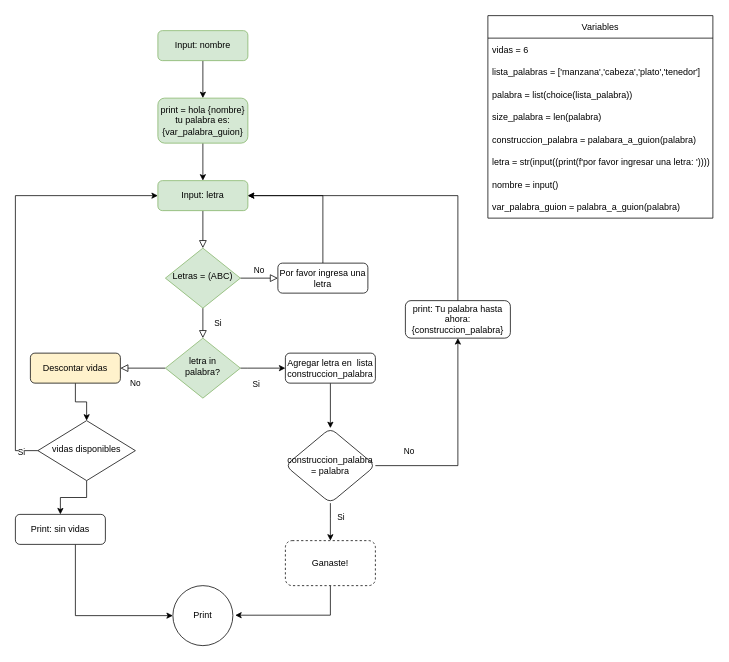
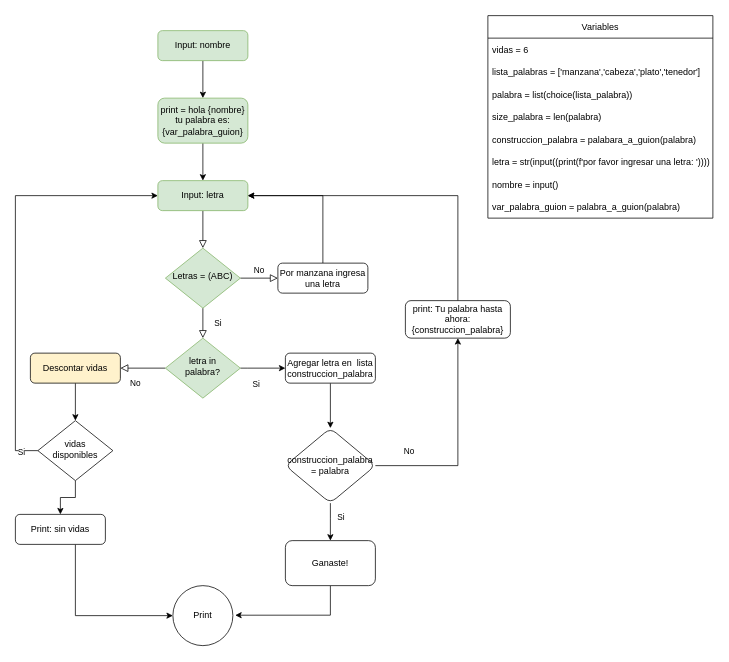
  <mxCell id="0" />
  <mxCell id="1" parent="0" />
  <mxCell id="2" value="" style="rounded=0;html=1;jettySize=auto;orthogonalLoop=1;fontSize=11;endArrow=block;endFill=0;endSize=8;strokeWidth=1;shadow=0;labelBackgroundColor=none;edgeStyle=orthogonalEdgeStyle;" parent="1" source="3" target="6" edge="1"><mxGeometry relative="1" as="geometry" /></mxCell>
  <mxCell id="3" value="Input: letra" style="rounded=1;whiteSpace=wrap;html=1;fontSize=12;glass=0;strokeWidth=1;shadow=0;fillColor=#d5e8d4;strokeColor=#82b366;" parent="1" vertex="1"><mxGeometry x="210" y="240" width="120" height="40" as="geometry" /></mxCell>
  <mxCell id="4" value="Si" style="rounded=0;html=1;jettySize=auto;orthogonalLoop=1;fontSize=11;endArrow=block;endFill=0;endSize=8;strokeWidth=1;shadow=0;labelBackgroundColor=none;edgeStyle=orthogonalEdgeStyle;" parent="1" source="6" target="12" edge="1"><mxGeometry y="20" relative="1" as="geometry"><mxPoint as="offset" /></mxGeometry></mxCell>
  <mxCell id="5" value="No" style="edgeStyle=orthogonalEdgeStyle;rounded=0;html=1;jettySize=auto;orthogonalLoop=1;fontSize=11;endArrow=block;endFill=0;endSize=8;strokeWidth=1;shadow=0;labelBackgroundColor=none;" parent="1" source="6" target="8" edge="1"><mxGeometry y="10" relative="1" as="geometry"><mxPoint as="offset" /></mxGeometry></mxCell>
  <mxCell id="6" value="Letras = (ABC)" style="rhombus;whiteSpace=wrap;html=1;shadow=0;fontFamily=Helvetica;fontSize=12;align=center;strokeWidth=1;spacing=6;spacingTop=-4;fillColor=#d5e8d4;strokeColor=#82b366;" parent="1" vertex="1"><mxGeometry x="220" y="330" width="100" height="80" as="geometry" /></mxCell>
  <mxCell id="7" style="edgeStyle=orthogonalEdgeStyle;rounded=0;orthogonalLoop=1;jettySize=auto;html=1;entryX=1;entryY=0.5;entryDx=0;entryDy=0;" edge="1" parent="1" source="8" target="3"><mxGeometry relative="1" as="geometry"><Array as="points"><mxPoint x="430" y="260" /></Array></mxGeometry></mxCell>
- <mxCell id="8" value="Por favor ingresa una letra" style="rounded=1;whiteSpace=wrap;html=1;fontSize=12;glass=0;strokeWidth=1;shadow=0;" parent="1" vertex="1"><mxGeometry x="370" y="350" width="120" height="40" as="geometry" /></mxCell>
+ <mxCell id="8" value="Por manzana ingresa una letra" style="rounded=1;whiteSpace=wrap;html=1;fontSize=12;glass=0;strokeWidth=1;shadow=0;" parent="1" vertex="1"><mxGeometry x="370" y="350" width="120" height="40" as="geometry" /></mxCell>
  <mxCell id="9" value="No" style="rounded=0;html=1;jettySize=auto;orthogonalLoop=1;fontSize=11;endArrow=block;endFill=0;endSize=8;strokeWidth=1;shadow=0;labelBackgroundColor=none;edgeStyle=orthogonalEdgeStyle;" parent="1" source="12" target="14" edge="1"><mxGeometry x="0.333" y="20" relative="1" as="geometry"><mxPoint as="offset" /></mxGeometry></mxCell>
  <mxCell id="10" style="edgeStyle=orthogonalEdgeStyle;rounded=0;orthogonalLoop=1;jettySize=auto;html=1;entryX=0;entryY=0.5;entryDx=0;entryDy=0;" edge="1" parent="1" source="12" target="36"><mxGeometry relative="1" as="geometry"><mxPoint x="380" y="490" as="targetPoint" /><Array as="points"><mxPoint x="330" y="490" /><mxPoint x="330" y="490" /></Array></mxGeometry></mxCell>
  <mxCell id="11" value="Si" style="edgeLabel;html=1;align=center;verticalAlign=middle;resizable=0;points=[];" vertex="1" connectable="0" parent="10"><mxGeometry x="0.294" y="1" relative="1" as="geometry"><mxPoint x="-19" y="21" as="offset" /></mxGeometry></mxCell>
  <mxCell id="12" value="letra in &lt;br&gt;palabra?" style="rhombus;whiteSpace=wrap;html=1;shadow=0;fontFamily=Helvetica;fontSize=12;align=center;strokeWidth=1;spacing=6;spacingTop=-4;fillColor=#d5e8d4;strokeColor=#82b366;" parent="1" vertex="1"><mxGeometry x="220" y="450" width="100" height="80" as="geometry" /></mxCell>
  <mxCell id="13" style="edgeStyle=orthogonalEdgeStyle;rounded=0;orthogonalLoop=1;jettySize=auto;html=1;entryX=0.5;entryY=0;entryDx=0;entryDy=0;" edge="1" parent="1" source="14" target="29"><mxGeometry relative="1" as="geometry" /></mxCell>
  <mxCell id="14" value="Descontar vidas" style="rounded=1;whiteSpace=wrap;html=1;fontSize=12;glass=0;strokeWidth=1;shadow=0;fillColor=#fff2cc;" parent="1" vertex="1"><mxGeometry x="40" y="470" width="120" height="40" as="geometry" /></mxCell>
  <mxCell id="15" style="edgeStyle=orthogonalEdgeStyle;rounded=0;orthogonalLoop=1;jettySize=auto;html=1;entryX=0.5;entryY=0;entryDx=0;entryDy=0;" edge="1" parent="1" source="16" target="34"><mxGeometry relative="1" as="geometry" /></mxCell>
  <mxCell id="16" value="Input: nombre" style="rounded=1;whiteSpace=wrap;html=1;fontSize=12;glass=0;strokeWidth=1;shadow=0;fillColor=#d5e8d4;strokeColor=#82b366;" vertex="1" parent="1"><mxGeometry x="210" y="40" width="120" height="40" as="geometry" /></mxCell>
  <mxCell id="17" value="Variables" style="swimlane;fontStyle=0;childLayout=stackLayout;horizontal=1;startSize=30;horizontalStack=0;resizeParent=1;resizeParentMax=0;resizeLast=0;collapsible=1;marginBottom=0;" vertex="1" parent="1"><mxGeometry x="650" y="20" width="300" height="270" as="geometry" /></mxCell>
  <mxCell id="18" value="vidas = 6" style="text;strokeColor=none;fillColor=none;align=left;verticalAlign=middle;spacingLeft=4;spacingRight=4;overflow=hidden;points=[[0,0.5],[1,0.5]];portConstraint=eastwest;rotatable=0;" vertex="1" parent="17"><mxGeometry y="30" width="300" height="30" as="geometry" /></mxCell>
  <mxCell id="19" value="lista_palabras = ['manzana','cabeza','plato','tenedor']" style="text;strokeColor=none;fillColor=none;align=left;verticalAlign=middle;spacingLeft=4;spacingRight=4;overflow=hidden;points=[[0,0.5],[1,0.5]];portConstraint=eastwest;rotatable=0;" vertex="1" parent="17"><mxGeometry y="60" width="300" height="30" as="geometry" /></mxCell>
  <mxCell id="20" value="palabra = list(choice(lista_palabra))" style="text;strokeColor=none;fillColor=none;align=left;verticalAlign=middle;spacingLeft=4;spacingRight=4;overflow=hidden;points=[[0,0.5],[1,0.5]];portConstraint=eastwest;rotatable=0;" vertex="1" parent="17"><mxGeometry y="90" width="300" height="30" as="geometry" /></mxCell>
  <mxCell id="21" value="size_palabra = len(palabra)" style="text;strokeColor=none;fillColor=none;align=left;verticalAlign=middle;spacingLeft=4;spacingRight=4;overflow=hidden;points=[[0,0.5],[1,0.5]];portConstraint=eastwest;rotatable=0;" vertex="1" parent="17"><mxGeometry y="120" width="300" height="30" as="geometry" /></mxCell>
  <mxCell id="22" value="construccion_palabra = palabara_a_guion(palabra)" style="text;strokeColor=none;fillColor=none;align=left;verticalAlign=middle;spacingLeft=4;spacingRight=4;overflow=hidden;points=[[0,0.5],[1,0.5]];portConstraint=eastwest;rotatable=0;" vertex="1" parent="17"><mxGeometry y="150" width="300" height="30" as="geometry" /></mxCell>
  <mxCell id="23" value="letra = str(input((print(f'por favor ingresar una letra: '))))" style="text;strokeColor=none;fillColor=none;align=left;verticalAlign=middle;spacingLeft=4;spacingRight=4;overflow=hidden;points=[[0,0.5],[1,0.5]];portConstraint=eastwest;rotatable=0;" vertex="1" parent="17"><mxGeometry y="180" width="300" height="30" as="geometry" /></mxCell>
  <mxCell id="24" value="nombre = input()" style="text;strokeColor=none;fillColor=none;align=left;verticalAlign=middle;spacingLeft=4;spacingRight=4;overflow=hidden;points=[[0,0.5],[1,0.5]];portConstraint=eastwest;rotatable=0;" vertex="1" parent="17"><mxGeometry y="210" width="300" height="30" as="geometry" /></mxCell>
  <mxCell id="25" value="var_palabra_guion = palabra_a_guion(palabra)" style="text;strokeColor=none;fillColor=none;align=left;verticalAlign=middle;spacingLeft=4;spacingRight=4;overflow=hidden;points=[[0,0.5],[1,0.5]];portConstraint=eastwest;rotatable=0;" vertex="1" parent="17"><mxGeometry y="240" width="300" height="30" as="geometry" /></mxCell>
  <mxCell id="26" style="edgeStyle=orthogonalEdgeStyle;rounded=0;orthogonalLoop=1;jettySize=auto;html=1;entryX=0;entryY=0.5;entryDx=0;entryDy=0;" edge="1" parent="1" source="29" target="3"><mxGeometry relative="1" as="geometry"><Array as="points"><mxPoint x="20" y="600" /><mxPoint x="20" y="260" /></Array></mxGeometry></mxCell>
  <mxCell id="27" value="Si" style="edgeLabel;html=1;align=center;verticalAlign=middle;resizable=0;points=[];" vertex="1" connectable="0" parent="26"><mxGeometry x="-0.919" y="1" relative="1" as="geometry"><mxPoint as="offset" /></mxGeometry></mxCell>
  <mxCell id="28" style="edgeStyle=orthogonalEdgeStyle;rounded=0;orthogonalLoop=1;jettySize=auto;html=1;entryX=0.5;entryY=0;entryDx=0;entryDy=0;" edge="1" parent="1" source="29" target="31"><mxGeometry relative="1" as="geometry" /></mxCell>
- <mxCell id="29" value="vidas disponibles" style="rhombus;whiteSpace=wrap;html=1;shadow=0;fontFamily=Helvetica;fontSize=12;align=center;strokeWidth=1;spacing=6;spacingTop=-4;" vertex="1" parent="1"><mxGeometry x="50" y="560" width="130" height="80" as="geometry" /></mxCell>
+ <mxCell id="29" value="vidas disponibles" style="rhombus;whiteSpace=wrap;html=1;shadow=0;fontFamily=Helvetica;fontSize=12;align=center;strokeWidth=1;spacing=6;spacingTop=-4;" vertex="1" parent="1"><mxGeometry y="560" width="100" height="80" as="geometry" x="50" /></mxCell>
  <mxCell id="30" style="edgeStyle=orthogonalEdgeStyle;rounded=0;orthogonalLoop=1;jettySize=auto;html=1;entryX=0;entryY=0.5;entryDx=0;entryDy=0;" edge="1" parent="1" source="31" target="32"><mxGeometry relative="1" as="geometry"><Array as="points"><mxPoint x="100" y="820" /></Array></mxGeometry></mxCell>
  <mxCell id="31" value="Print: sin vidas" style="rounded=1;whiteSpace=wrap;html=1;fontSize=12;glass=0;strokeWidth=1;shadow=0;" vertex="1" parent="1"><mxGeometry x="20" y="685" width="120" height="40" as="geometry" /></mxCell>
  <mxCell id="32" value="Print" style="ellipse;whiteSpace=wrap;html=1;aspect=fixed;" vertex="1" parent="1"><mxGeometry x="230" y="780" width="80" height="80" as="geometry" /></mxCell>
  <mxCell id="33" style="edgeStyle=orthogonalEdgeStyle;rounded=0;orthogonalLoop=1;jettySize=auto;html=1;entryX=0.5;entryY=0;entryDx=0;entryDy=0;" edge="1" parent="1" source="34" target="3"><mxGeometry relative="1" as="geometry" /></mxCell>
  <mxCell id="34" value="print = hola {nombre} tu palabra es: {var_palabra_guion}" style="rounded=1;whiteSpace=wrap;html=1;fontSize=12;glass=0;strokeWidth=1;shadow=0;fillColor=#d5e8d4;strokeColor=#82b366;" vertex="1" parent="1"><mxGeometry x="210" y="130" width="120" height="60" as="geometry" /></mxCell>
  <mxCell id="35" value="" style="edgeStyle=orthogonalEdgeStyle;rounded=0;orthogonalLoop=1;jettySize=auto;html=1;" edge="1" parent="1" source="36" target="42"><mxGeometry relative="1" as="geometry" /></mxCell>
  <mxCell id="36" value="Agregar letra en&amp;nbsp; lista construccion_palabra" style="rounded=1;whiteSpace=wrap;html=1;fontSize=12;glass=0;strokeWidth=1;shadow=0;" vertex="1" parent="1"><mxGeometry x="380" y="470" width="120" height="40" as="geometry" /></mxCell>
  <mxCell id="37" style="edgeStyle=orthogonalEdgeStyle;rounded=0;orthogonalLoop=1;jettySize=auto;html=1;entryX=1;entryY=0.5;entryDx=0;entryDy=0;" edge="1" parent="1" source="38" target="3"><mxGeometry relative="1" as="geometry"><Array as="points"><mxPoint x="610" y="260" /></Array></mxGeometry></mxCell>
  <mxCell id="38" value="print: Tu palabra hasta ahora: {construccion_palabra}" style="rounded=1;whiteSpace=wrap;html=1;fontSize=12;glass=0;strokeWidth=1;shadow=0;" vertex="1" parent="1"><mxGeometry x="540" y="400" width="140" height="50" as="geometry" /></mxCell>
  <mxCell id="39" style="edgeStyle=orthogonalEdgeStyle;rounded=0;orthogonalLoop=1;jettySize=auto;html=1;entryX=0.5;entryY=1;entryDx=0;entryDy=0;" edge="1" parent="1" source="42" target="38"><mxGeometry relative="1" as="geometry" /></mxCell>
  <mxCell id="40" value="No" style="edgeLabel;html=1;align=center;verticalAlign=middle;resizable=0;points=[];" vertex="1" connectable="0" parent="39"><mxGeometry x="-0.689" y="2" relative="1" as="geometry"><mxPoint y="-18" as="offset" /></mxGeometry></mxCell>
  <mxCell id="41" value="" style="edgeStyle=orthogonalEdgeStyle;rounded=0;orthogonalLoop=1;jettySize=auto;html=1;" edge="1" parent="1" source="42" target="44"><mxGeometry relative="1" as="geometry"><Array as="points"><mxPoint x="440" y="690" /><mxPoint x="440" y="690" /></Array></mxGeometry></mxCell>
  <mxCell id="42" value="construccion_palabra = palabra" style="rhombus;whiteSpace=wrap;html=1;rounded=1;glass=0;strokeWidth=1;shadow=0;" vertex="1" parent="1"><mxGeometry x="380" y="570" width="120" height="100" as="geometry" /></mxCell>
  <mxCell id="43" style="edgeStyle=orthogonalEdgeStyle;rounded=0;orthogonalLoop=1;jettySize=auto;html=1;entryX=1.039;entryY=0.493;entryDx=0;entryDy=0;entryPerimeter=0;" edge="1" parent="1" source="44" target="32"><mxGeometry relative="1" as="geometry"><Array as="points"><mxPoint x="440" y="819" /></Array></mxGeometry></mxCell>
- <mxCell id="44" value="Ganaste!" style="whiteSpace=wrap;html=1;rounded=1;glass=0;strokeWidth=1;shadow=0;dashed=1;" vertex="1" parent="1"><mxGeometry x="380" y="720" width="120" height="60" as="geometry" /></mxCell>
+ <mxCell id="44" value="Ganaste!" style="whiteSpace=wrap;html=1;rounded=1;glass=0;strokeWidth=1;shadow=0;" vertex="1" parent="1"><mxGeometry x="380" y="720" width="120" height="60" as="geometry" /></mxCell>
  <mxCell id="45" value="Si" style="edgeLabel;html=1;align=center;verticalAlign=middle;resizable=0;points=[];" vertex="1" connectable="0" parent="1"><mxGeometry x="464.004" y="680" as="geometry"><mxPoint x="-11" y="8" as="offset" /></mxGeometry></mxCell>
